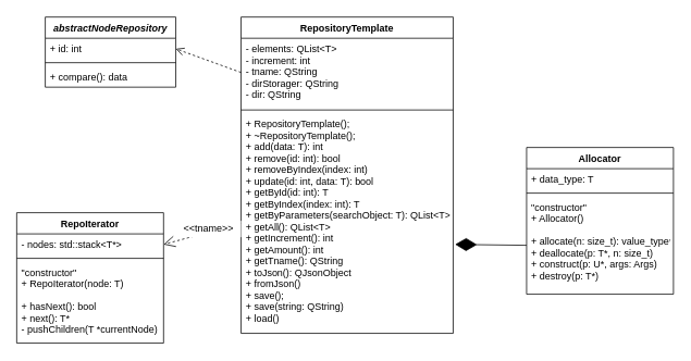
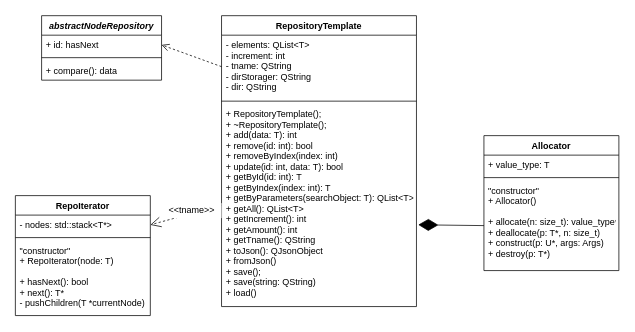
  <mxCell id="0" />
  <mxCell id="1" parent="0" />
  <mxCell id="2" value="RepoIterator" style="swimlane;fontStyle=1;align=center;verticalAlign=top;childLayout=stackLayout;horizontal=1;startSize=26;horizontalStack=0;resizeParent=1;resizeParentMax=0;resizeLast=0;collapsible=1;marginBottom=0;" parent="1" vertex="1"><mxGeometry x="20" y="260" width="180" height="160" as="geometry" /></mxCell>
  <mxCell id="3" value="- nodes: std::stack&lt;T*&gt;" style="text;strokeColor=none;fillColor=none;align=left;verticalAlign=top;spacingLeft=4;spacingRight=4;overflow=hidden;rotatable=0;points=[[0,0.5],[1,0.5]];portConstraint=eastwest;" parent="2" vertex="1"><mxGeometry y="26" width="180" height="26" as="geometry" /></mxCell>
  <mxCell id="4" value="" style="line;strokeWidth=1;fillColor=none;align=left;verticalAlign=middle;spacingTop=-1;spacingLeft=3;spacingRight=3;rotatable=0;labelPosition=right;points=[];portConstraint=eastwest;" parent="2" vertex="1"><mxGeometry y="52" width="180" height="8" as="geometry" /></mxCell>
  <mxCell id="5" value="&quot;constructor&quot;&#10;+ RepoIterator(node: T)&#10;&#10;+ hasNext(): bool&#10;+ next(): T*&#10;- pushChildren(T *currentNode)" style="text;strokeColor=none;fillColor=none;align=left;verticalAlign=top;spacingLeft=4;spacingRight=4;overflow=hidden;rotatable=0;points=[[0,0.5],[1,0.5]];portConstraint=eastwest;" parent="2" vertex="1"><mxGeometry y="60" width="180" height="100" as="geometry" /></mxCell>
  <mxCell id="6" value="" style="endArrow=open;dashed=1;endFill=0;endSize=12;html=1;entryX=1;entryY=0.5;entryDx=0;entryDy=0;exitX=0;exitY=0.5;exitDx=0;exitDy=0;" parent="1" source="15" target="3" edge="1"><mxGeometry width="160" relative="1" as="geometry"><mxPoint x="195" y="270" as="sourcePoint" /><mxPoint x="355" y="270" as="targetPoint" /></mxGeometry></mxCell>
  <mxCell id="7" value="abstractNodeRepository" style="swimlane;fontStyle=3;align=center;verticalAlign=top;childLayout=stackLayout;horizontal=1;startSize=26;horizontalStack=0;resizeParent=1;resizeParentMax=0;resizeLast=0;collapsible=1;marginBottom=0;" parent="1" vertex="1"><mxGeometry x="55" y="20" width="160" height="86" as="geometry" /></mxCell>
- <mxCell id="8" value="+ id: int" style="text;strokeColor=none;fillColor=none;align=left;verticalAlign=top;spacingLeft=4;spacingRight=4;overflow=hidden;rotatable=0;points=[[0,0.5],[1,0.5]];portConstraint=eastwest;" parent="7" vertex="1"><mxGeometry y="26" width="160" height="26" as="geometry" /></mxCell>
+ <mxCell id="8" value="+ id: hasNext" style="text;strokeColor=none;fillColor=none;align=left;verticalAlign=top;spacingLeft=4;spacingRight=4;overflow=hidden;rotatable=0;points=[[0,0.5],[1,0.5]];portConstraint=eastwest;" parent="7" vertex="1"><mxGeometry y="26" width="160" height="26" as="geometry" /></mxCell>
  <mxCell id="9" value="" style="line;strokeWidth=1;fillColor=none;align=left;verticalAlign=middle;spacingTop=-1;spacingLeft=3;spacingRight=3;rotatable=0;labelPosition=right;points=[];portConstraint=eastwest;" parent="7" vertex="1"><mxGeometry y="52" width="160" height="8" as="geometry" /></mxCell>
  <mxCell id="10" value="+ compare(): data" style="text;strokeColor=none;fillColor=none;align=left;verticalAlign=top;spacingLeft=4;spacingRight=4;overflow=hidden;rotatable=0;points=[[0,0.5],[1,0.5]];portConstraint=eastwest;" parent="7" vertex="1"><mxGeometry y="60" width="160" height="26" as="geometry" /></mxCell>
  <mxCell id="11" value="" style="html=1;verticalAlign=bottom;endArrow=open;dashed=1;endSize=8;exitX=0;exitY=0.5;exitDx=0;exitDy=0;entryX=1;entryY=0.5;entryDx=0;entryDy=0;" parent="1" source="13" target="8" edge="1"><mxGeometry relative="1" as="geometry"><mxPoint x="908.5" y="-6" as="sourcePoint" /><mxPoint x="495" y="-50" as="targetPoint" /></mxGeometry></mxCell>
  <mxCell id="12" value="RepositoryTemplate" style="swimlane;fontStyle=1;align=center;verticalAlign=top;childLayout=stackLayout;horizontal=1;startSize=26;horizontalStack=0;resizeParent=1;resizeParentMax=0;resizeLast=0;collapsible=1;marginBottom=0;" parent="1" vertex="1"><mxGeometry x="295" y="20" width="260" height="388" as="geometry" /></mxCell>
  <mxCell id="13" value="- elements: QList&lt;T&gt; &#10;- increment: int&#10;- tname: QString&#10;- dirStorager: QString&#10;- dir: QString" style="text;strokeColor=none;fillColor=none;align=left;verticalAlign=top;spacingLeft=4;spacingRight=4;overflow=hidden;rotatable=0;points=[[0,0.5],[1,0.5]];portConstraint=eastwest;" parent="12" vertex="1"><mxGeometry y="26" width="260" height="84" as="geometry" /></mxCell>
  <mxCell id="14" value="" style="line;strokeWidth=1;fillColor=none;align=left;verticalAlign=middle;spacingTop=-1;spacingLeft=3;spacingRight=3;rotatable=0;labelPosition=right;points=[];portConstraint=eastwest;" parent="12" vertex="1"><mxGeometry y="110" width="260" height="8" as="geometry" /></mxCell>
  <mxCell id="15" value="+ RepositoryTemplate();&#10;+ ~RepositoryTemplate();&#10;+ add(data: T): int&#10;+ remove(id: int): bool&#10;+ removeByIndex(index: int)&#10;+ update(id: int, data: T): bool&#10;+ getById(id: int): T&#10;+ getByIndex(index: int): T&#10;+ getByParameters(searchObject: T): QList&lt;T&gt;&#10;+ getAll(): QList&lt;T&gt; &#10;+ getIncrement(): int&#10;+ getAmount(): int&#10;+ getTname(): QString&#10;+ toJson(): QJsonObject&#10;+ fromJson()&#10;+ save();&#10;+ save(string: QString)&#10;+ load()" style="text;strokeColor=none;fillColor=none;align=left;verticalAlign=top;spacingLeft=4;spacingRight=4;overflow=hidden;rotatable=0;points=[[0,0.5],[1,0.5]];portConstraint=eastwest;" parent="12" vertex="1"><mxGeometry y="118" width="260" height="270" as="geometry" /></mxCell>
  <mxCell id="16" value="Allocator" style="swimlane;fontStyle=1;align=center;verticalAlign=top;childLayout=stackLayout;horizontal=1;startSize=26;horizontalStack=0;resizeParent=1;resizeParentMax=0;resizeLast=0;collapsible=1;marginBottom=0;" parent="1" vertex="1"><mxGeometry x="645" y="180" width="180" height="180" as="geometry" /></mxCell>
- <mxCell id="17" value="+ data_type: T" style="text;strokeColor=none;fillColor=none;align=left;verticalAlign=top;spacingLeft=4;spacingRight=4;overflow=hidden;rotatable=0;points=[[0,0.5],[1,0.5]];portConstraint=eastwest;" parent="16" vertex="1"><mxGeometry y="26" width="180" height="26" as="geometry" /></mxCell>
+ <mxCell id="17" value="+ value_type: T" style="text;strokeColor=none;fillColor=none;align=left;verticalAlign=top;spacingLeft=4;spacingRight=4;overflow=hidden;rotatable=0;points=[[0,0.5],[1,0.5]];portConstraint=eastwest;" parent="16" vertex="1"><mxGeometry y="26" width="180" height="26" as="geometry" /></mxCell>
  <mxCell id="18" value="" style="line;strokeWidth=1;fillColor=none;align=left;verticalAlign=middle;spacingTop=-1;spacingLeft=3;spacingRight=3;rotatable=0;labelPosition=right;points=[];portConstraint=eastwest;" parent="16" vertex="1"><mxGeometry y="52" width="180" height="8" as="geometry" /></mxCell>
  <mxCell id="19" value="&quot;constructor&quot;&#10;+ Allocator()&#10;&#10;+ allocate(n: size_t): value_type*&#10;+ deallocate(p: T*, n: size_t)&#10;+ construct(p: U*, args: Args)&#10;+ destroy(p: T*)" style="text;strokeColor=none;fillColor=none;align=left;verticalAlign=top;spacingLeft=4;spacingRight=4;overflow=hidden;rotatable=0;points=[[0,0.5],[1,0.5]];portConstraint=eastwest;" parent="16" vertex="1"><mxGeometry y="60" width="180" height="120" as="geometry" /></mxCell>
  <mxCell id="20" value="&amp;lt;&amp;lt;tname&amp;gt;&amp;gt;" style="text;html=1;align=center;verticalAlign=middle;resizable=0;points=[];autosize=1;fillColor=#ffffff;" parent="1" vertex="1"><mxGeometry x="215" y="270" width="80" height="20" as="geometry" /></mxCell>
  <mxCell id="21" value="" style="endArrow=diamondThin;endFill=1;endSize=24;html=1;entryX=1.009;entryY=0.596;entryDx=0;entryDy=0;exitX=0;exitY=0.5;exitDx=0;exitDy=0;entryPerimeter=0;" edge="1" parent="1" source="19" target="15"><mxGeometry width="160" relative="1" as="geometry"><mxPoint x="625" y="260" as="sourcePoint" /><mxPoint x="585" y="260" as="targetPoint" /></mxGeometry></mxCell>
